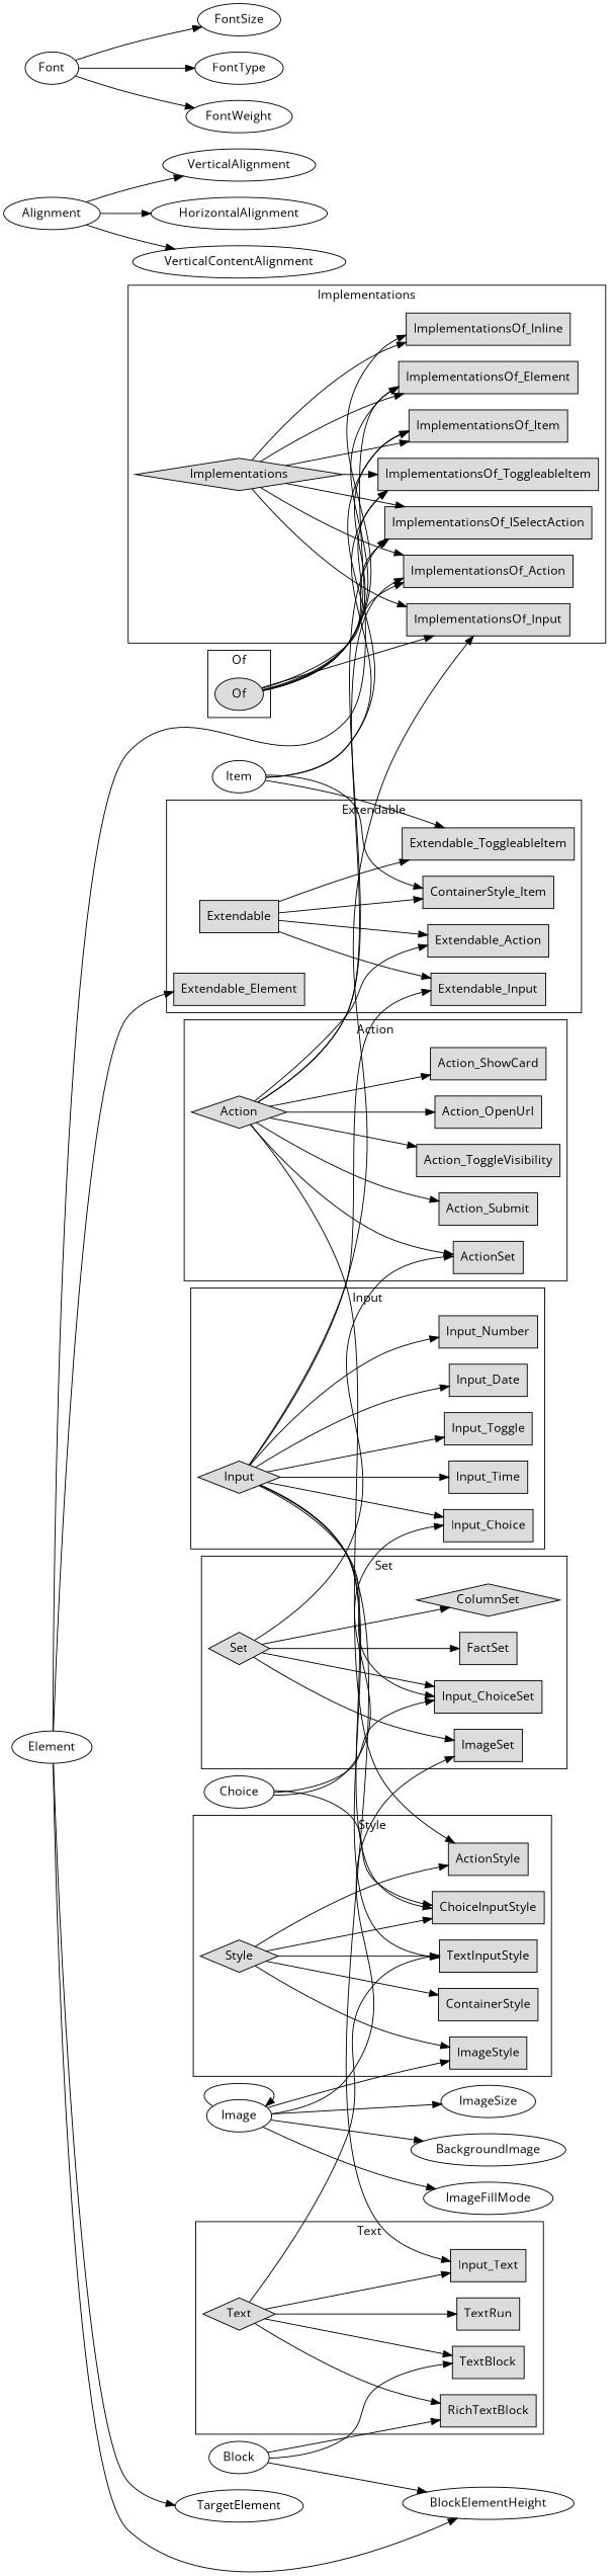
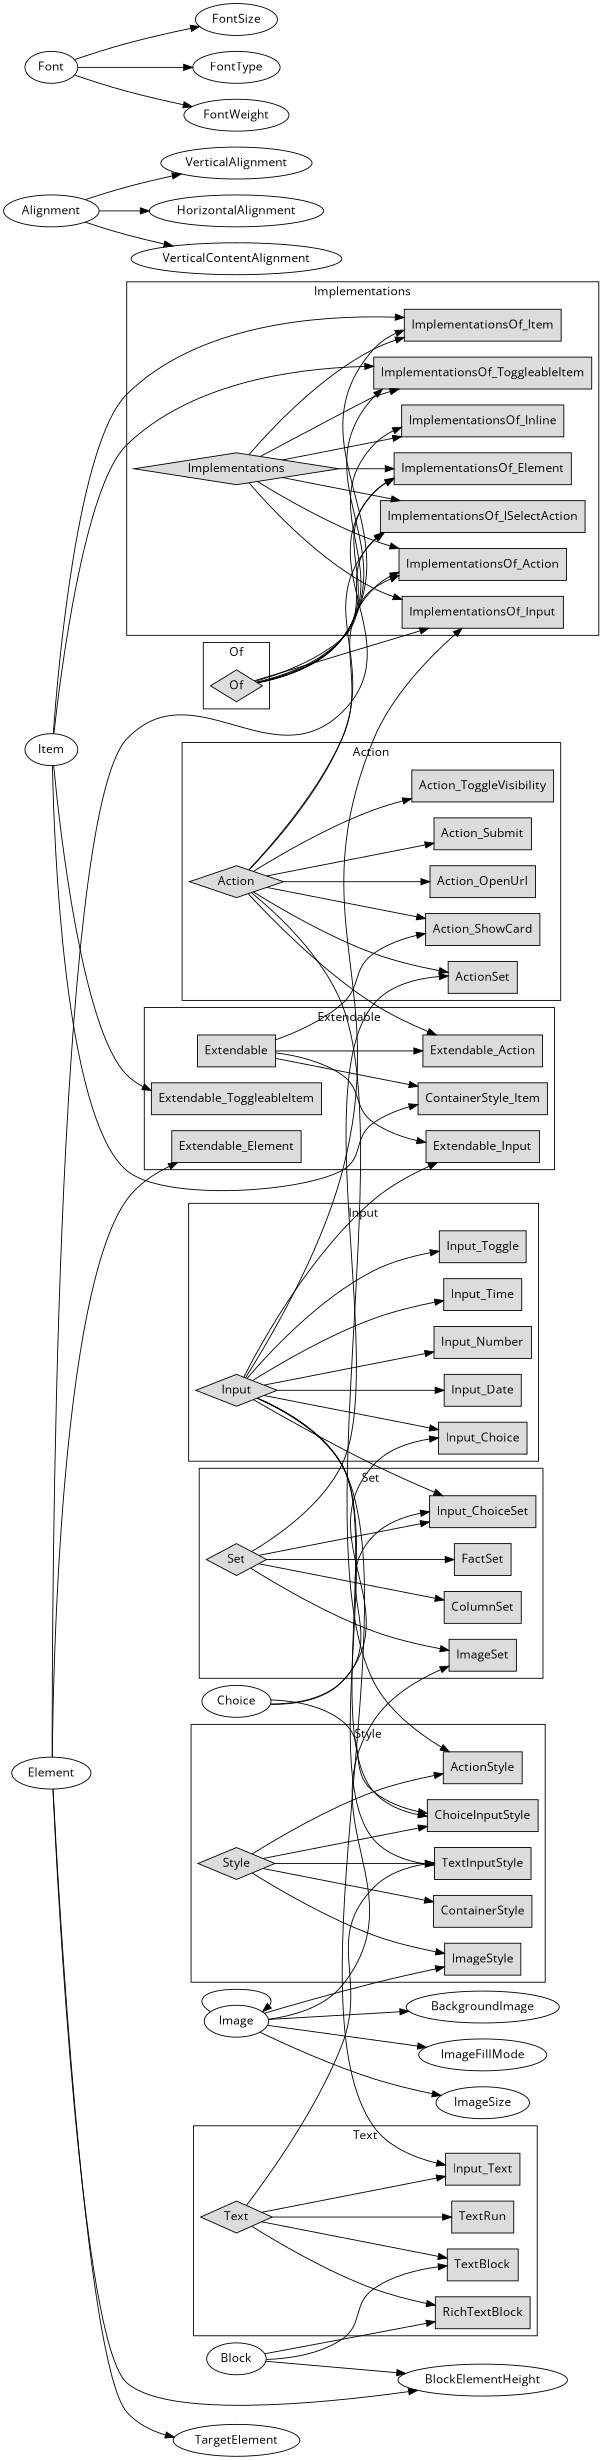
  strict digraph {
    fontname="Open Sans"
    rankdir=LR
    node [fillcolor=gainsboro fontname="Open Sans" shape=box style=filled]
    edge [fontname="Open Sans"]
    Implementations [shape=diamond]
    ImplementationsOf_Item
    ImplementationsOf_Action
    ImplementationsOf_ISelectAction
    ImplementationsOf_Element
    ImplementationsOf_ToggleableItem
    ImplementationsOf_Inline
    ImplementationsOf_Input
    Style [shape=diamond]
    ActionStyle
    ChoiceInputStyle
    ContainerStyle
    ImageStyle
    TextInputStyle
-   Of [shape=ellipse]
+   Of [shape=diamond]
    Extendable
    Extendable_Action
    Extendable_Element
    Extendable_Input
    n20 [label=ContainerStyle_Item]
    Extendable_ToggleableItem
    Text [shape=diamond]
    TextRun
    Input_Text
    RichTextBlock
    TextBlock
    Action [shape=diamond]
    Action_OpenUrl
    Action_ShowCard
    Action_Submit
    Action_ToggleVisibility
    ActionSet
    Set [shape=diamond]
-   ColumnSet [shape=diamond]
+   ColumnSet
    FactSet
    ImageSet
    Input_ChoiceSet
    Input [shape=diamond]
    Input_Choice
    Input_Date
    Input_Number
    Input_Time
    Input_Toggle
    Element [fillcolor="" shape="" style=""]
    TargetElement [fillcolor="" shape="" style=""]
    BlockElementHeight [fillcolor="" shape="" style=""]
    Block [fillcolor="" shape="" style=""]
    Item [fillcolor="" shape="" style=""]
    Alignment [fillcolor="" shape="" style=""]
    VerticalAlignment [fillcolor="" shape="" style=""]
    HorizontalAlignment [fillcolor="" shape="" style=""]
    VerticalContentAlignment [fillcolor="" shape="" style=""]
    Choice [fillcolor="" shape="" style=""]
    Font [fillcolor="" shape="" style=""]
    FontSize [fillcolor="" shape="" style=""]
    FontType [fillcolor="" shape="" style=""]
    FontWeight [fillcolor="" shape="" style=""]
    Image [fillcolor="" shape="" style=""]
    ImageSize [fillcolor="" shape="" style=""]
    BackgroundImage [fillcolor="" shape="" style=""]
    ImageFillMode [fillcolor="" shape="" style=""]
    subgraph cluster_1 {
      label=Implementations
      Implementations
      ImplementationsOf_Item
      ImplementationsOf_Action
      ImplementationsOf_ISelectAction
      ImplementationsOf_Element
      ImplementationsOf_ToggleableItem
      ImplementationsOf_Inline
      ImplementationsOf_Input
    }
    subgraph sub_2 {
      label=highIndegree
    }
    subgraph cluster_3 {
      label=Style
      Style
      ActionStyle
      ChoiceInputStyle
      ContainerStyle
      ImageStyle
      TextInputStyle
    }
    subgraph cluster_4 {
      label=Of
      Of
    }
    subgraph cluster_5 {
      label=Extendable
      Extendable
      Extendable_Action
      Extendable_Element
      Extendable_Input
      n20
      Extendable_ToggleableItem
    }
    subgraph cluster_6 {
      label=Text
      Text
      TextRun
      Input_Text
      RichTextBlock
      TextBlock
    }
    subgraph cluster_7 {
      label=Action
      Action
      Action_OpenUrl
      Action_ShowCard
      Action_Submit
      Action_ToggleVisibility
      ActionSet
    }
    subgraph cluster_8 {
      label=Set
      Set
      ColumnSet
      FactSet
      ImageSet
      Input_ChoiceSet
    }
    subgraph cluster_9 {
      label=Input
      Input
      Input_Choice
      Input_Date
      Input_Number
      Input_Time
      Input_Toggle
    }
    Implementations -> ImplementationsOf_Item
    Implementations -> ImplementationsOf_Action
    Implementations -> ImplementationsOf_ISelectAction
    Implementations -> ImplementationsOf_Element
    Implementations -> ImplementationsOf_ToggleableItem
    Implementations -> ImplementationsOf_Inline
    Implementations -> ImplementationsOf_Input
    Style -> ActionStyle
    Style -> ChoiceInputStyle
    Style -> ContainerStyle
    Style -> ImageStyle
    Style -> TextInputStyle
    Of -> ImplementationsOf_Item
    Of -> ImplementationsOf_Action
    Of -> ImplementationsOf_ISelectAction
    Of -> ImplementationsOf_Element
    Of -> ImplementationsOf_ToggleableItem
    Of -> ImplementationsOf_Inline
    Of -> ImplementationsOf_Input
    Extendable -> Extendable_Action
    Extendable -> Extendable_Input
    Extendable -> n20
-   Extendable -> Extendable_ToggleableItem
+   Extendable -> Action_ShowCard
    Text -> TextInputStyle
    Text -> TextRun
    Text -> Input_Text
    Text -> RichTextBlock
    Text -> TextBlock
    Action -> ImplementationsOf_Action
    Action -> ImplementationsOf_ISelectAction
    Action -> ActionStyle
    Action -> Extendable_Action
    Action -> Action_OpenUrl
    Action -> Action_ShowCard
    Action -> Action_Submit
    Action -> Action_ToggleVisibility
    Action -> ActionSet
    Set -> ActionSet
    Set -> ColumnSet
    Set -> FactSet
    Set -> ImageSet
    Set -> Input_ChoiceSet
    Input -> ImplementationsOf_Input
    Input -> ChoiceInputStyle
    Input -> TextInputStyle
    Input -> Extendable_Input
    Input -> Input_Text
    Input -> Input_ChoiceSet
    Input -> Input_Choice
    Input -> Input_Date
    Input -> Input_Number
    Input -> Input_Time
    Input -> Input_Toggle
    Element -> ImplementationsOf_Element
    Element -> Extendable_Element
    Element -> TargetElement
    Element -> BlockElementHeight
    Block -> RichTextBlock
    Block -> TextBlock
    Block -> BlockElementHeight
    Item -> ImplementationsOf_Item
    Item -> ImplementationsOf_ToggleableItem
    Item -> n20
    Item -> Extendable_ToggleableItem
    Alignment -> VerticalAlignment
    Alignment -> HorizontalAlignment
    Alignment -> VerticalContentAlignment
    Choice -> ChoiceInputStyle
    Choice -> Input_ChoiceSet
    Choice -> Input_Choice
    Font -> FontSize
    Font -> FontType
    Font -> FontWeight
    Image -> ImageStyle
    Image -> ImageSet
    Image -> Image
    Image -> ImageSize
    Image -> BackgroundImage
    Image -> ImageFillMode
  }
